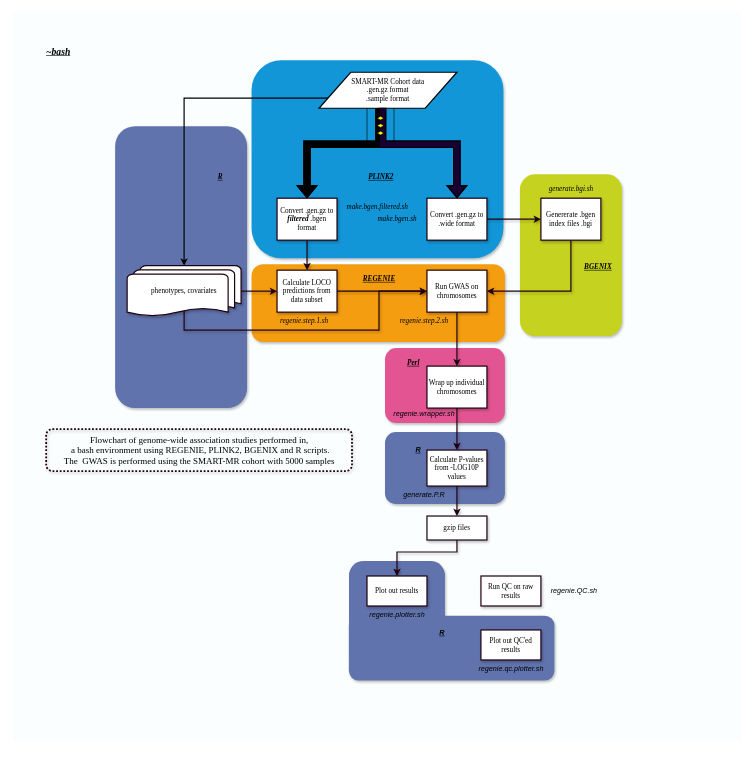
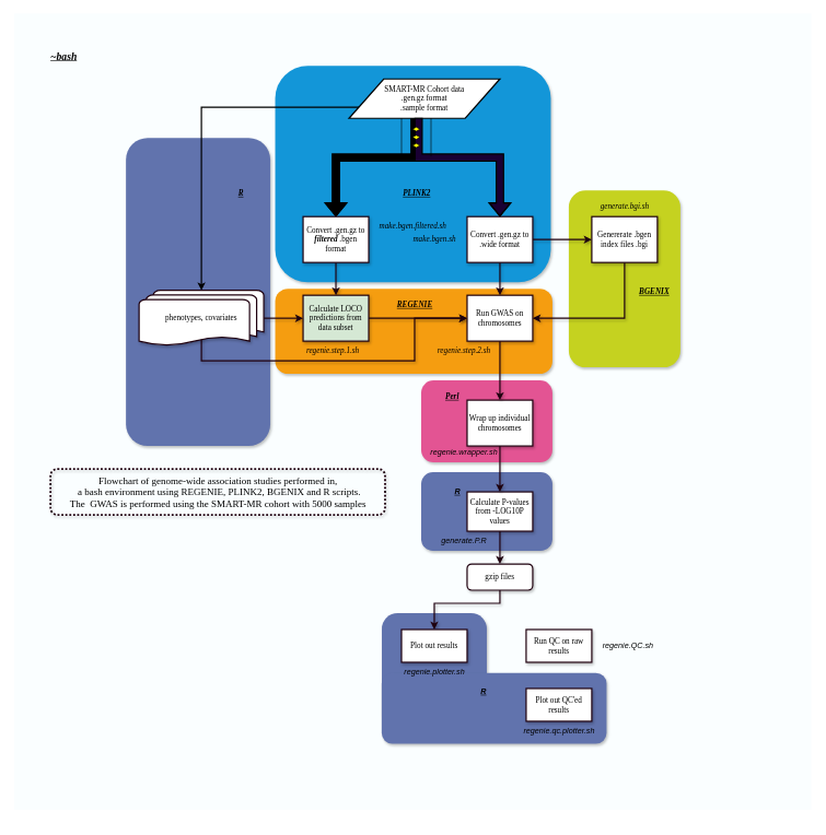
  <mxCell id="0" />
  <mxCell id="1" parent="0" />
  <mxCell id="2" value="" style="whiteSpace=wrap;html=1;aspect=fixed;strokeWidth=20;fontFamily=Georgia;fontColor=#000000;fillColor=#FAFEFF;strokeColor=none;sketch=0;" parent="1" vertex="1"><mxGeometry x="20.61" y="20" width="1215" height="1215" as="geometry" /></mxCell>
  <mxCell id="3" value="" style="whiteSpace=wrap;html=1;fontFamily=Georgia;fontColor=none;fillColor=#6173AD;strokeColor=none;sketch=0;glass=0;shadow=1;rounded=1;" parent="1" vertex="1"><mxGeometry x="581" y="935" width="160" height="175" as="geometry" /></mxCell>
  <mxCell id="4" value="" style="whiteSpace=wrap;html=1;fontFamily=Georgia;fontColor=none;fillColor=#6173AD;strokeColor=none;sketch=0;glass=0;shadow=1;rounded=1;" parent="1" vertex="1"><mxGeometry x="641" y="720" width="200" height="120" as="geometry" /></mxCell>
  <mxCell id="5" value="" style="whiteSpace=wrap;html=1;fontFamily=Georgia;fontColor=#000000;fillColor=#F59D10;strokeColor=none;sketch=0;glass=0;shadow=1;rounded=1;" parent="1" vertex="1"><mxGeometry x="418.5" y="440" width="422.5" height="130" as="geometry" /></mxCell>
  <mxCell id="6" value="" style="whiteSpace=wrap;html=1;fontFamily=Georgia;fontColor=#000000;fillColor=#C5D220;strokeColor=none;sketch=0;rounded=1;glass=0;shadow=1;" parent="1" vertex="1"><mxGeometry x="866" y="290" width="170" height="270" as="geometry" /></mxCell>
  <mxCell id="7" value="" style="whiteSpace=wrap;html=1;fontFamily=Georgia;fontColor=none;fillColor=#6173AD;strokeColor=none;sketch=0;glass=0;shadow=1;rounded=1;" parent="1" vertex="1"><mxGeometry x="191" y="210" width="220" height="470" as="geometry" /></mxCell>
  <mxCell id="8" value="" style="whiteSpace=wrap;html=1;fillColor=#1396D8;strokeColor=none;fontFamily=Georgia;sketch=0;glass=0;shadow=1;rounded=1;" parent="1" vertex="1"><mxGeometry x="418.5" y="100" width="420" height="330" as="geometry" /></mxCell>
  <mxCell id="9" style="edgeStyle=orthogonalEdgeStyle;orthogonalLoop=1;jettySize=auto;html=1;strokeColor=default;strokeWidth=2;fillColor=#000000;exitX=0;exitY=0.75;exitDx=0;exitDy=0;fontFamily=Georgia;rounded=0;sketch=0;" parent="1" source="10" target="27" edge="1"><mxGeometry relative="1" as="geometry" /></mxCell>
  <mxCell id="10" value="&lt;font&gt;SMART-MR Cohort data&lt;br&gt;.gen.gz format&lt;br&gt;.sample format&lt;/font&gt;" style="shape=parallelogram;html=1;strokeWidth=2;perimeter=parallelogramPerimeter;whiteSpace=wrap;arcSize=12;size=0.23;fontFamily=Georgia;strokeColor=default;sketch=0;" parent="1" vertex="1"><mxGeometry x="531" y="120" width="230" height="60" as="geometry" /></mxCell>
  <mxCell id="11" value="" style="shape=flexArrow;endArrow=classic;html=1;strokeWidth=2;strokeColor=default;fillColor=#000000;entryX=0.5;entryY=0;entryDx=0;entryDy=0;fontFamily=Georgia;rounded=0;sketch=0;" parent="1" target="13" edge="1"><mxGeometry width="50" height="50" relative="1" as="geometry"><mxPoint x="631" y="180" as="sourcePoint" /><mxPoint x="631" y="250" as="targetPoint" /><Array as="points"><mxPoint x="631" y="240" /><mxPoint x="511" y="240" /></Array></mxGeometry></mxCell>
  <mxCell id="12" value="" style="edgeStyle=orthogonalEdgeStyle;orthogonalLoop=1;jettySize=auto;html=1;strokeColor=#1F000F;strokeWidth=2;fillColor=#000000;fontFamily=Georgia;rounded=0;sketch=0;shadow=1;" parent="1" source="13" target="21" edge="1"><mxGeometry relative="1" as="geometry" /></mxCell>
  <mxCell id="13" value="Convert .gen.gz to &lt;i&gt;&lt;b&gt;filtered&lt;/b&gt; &lt;/i&gt;.bgen format" style="whiteSpace=wrap;html=1;absoluteArcSize=1;arcSize=14;strokeWidth=2;fillColor=#FFFFFF;fontFamily=Georgia;strokeColor=#1F000F;sketch=0;shadow=1;" parent="1" vertex="1"><mxGeometry x="461" y="330" width="100" height="70" as="geometry" /></mxCell>
+ <mxCell id="14" value="" style="edgeStyle=orthogonalEdgeStyle;orthogonalLoop=1;jettySize=auto;html=1;strokeColor=#1F000F;strokeWidth=2;fillColor=#000000;fontFamily=Georgia;rounded=0;sketch=0;shadow=1;" parent="1" source="16" target="22" edge="1"><mxGeometry relative="1" as="geometry" /></mxCell>
  <mxCell id="15" style="edgeStyle=orthogonalEdgeStyle;orthogonalLoop=1;jettySize=auto;html=1;strokeColor=#1F000F;strokeWidth=2;fillColor=#000000;fontFamily=Georgia;rounded=0;sketch=0;shadow=1;" parent="1" source="16" target="19" edge="1"><mxGeometry relative="1" as="geometry" /></mxCell>
  <mxCell id="16" value="Convert .gen.gz to .wide format" style="whiteSpace=wrap;html=1;absoluteArcSize=1;arcSize=14;strokeWidth=2;fillColor=#FFFFFF;fontFamily=Georgia;strokeColor=#1F000F;sketch=0;shadow=1;" parent="1" vertex="1"><mxGeometry x="711" y="330" width="100" height="70" as="geometry" /></mxCell>
  <mxCell id="17" value="" style="shape=flexArrow;endArrow=classic;html=1;strokeWidth=2;strokeColor=default;fillColor=#190033;entryX=0.5;entryY=0;entryDx=0;entryDy=0;exitX=0.461;exitY=0.983;exitDx=0;exitDy=0;exitPerimeter=0;fontFamily=Georgia;rounded=0;sketch=0;" parent="1" source="10" target="16" edge="1"><mxGeometry width="50" height="50" relative="1" as="geometry"><mxPoint x="641" y="190" as="sourcePoint" /><mxPoint x="521" y="340" as="targetPoint" /><Array as="points"><mxPoint x="637" y="240" /><mxPoint x="761" y="240" /></Array></mxGeometry></mxCell>
  <mxCell id="18" style="edgeStyle=orthogonalEdgeStyle;orthogonalLoop=1;jettySize=auto;html=1;entryX=1;entryY=0.5;entryDx=0;entryDy=0;strokeColor=#1F000F;strokeWidth=2;fillColor=#000000;fontFamily=Georgia;rounded=0;sketch=0;shadow=1;" parent="1" source="19" target="22" edge="1"><mxGeometry relative="1" as="geometry"><Array as="points"><mxPoint x="951" y="485" /></Array></mxGeometry></mxCell>
  <mxCell id="19" value="Genererate .bgen index files .bgi" style="whiteSpace=wrap;html=1;absoluteArcSize=1;arcSize=14;strokeWidth=2;fillColor=#FFFFFF;fontFamily=Georgia;strokeColor=#1F000F;sketch=0;shadow=1;" parent="1" vertex="1"><mxGeometry x="901" y="330" width="100" height="70" as="geometry" /></mxCell>
  <mxCell id="20" style="edgeStyle=orthogonalEdgeStyle;orthogonalLoop=1;jettySize=auto;html=1;entryX=0;entryY=0.5;entryDx=0;entryDy=0;strokeColor=#1F000F;strokeWidth=2;fillColor=#000000;fontFamily=Georgia;rounded=0;sketch=0;shadow=1;" parent="1" source="21" target="22" edge="1"><mxGeometry relative="1" as="geometry" /></mxCell>
- <mxCell id="21" value="Calculate LOCO predictions from data subset" style="whiteSpace=wrap;html=1;absoluteArcSize=1;arcSize=14;strokeWidth=2;fillColor=#FFFFFF;fontFamily=Georgia;strokeColor=#1F000F;sketch=0;shadow=1;" parent="1" vertex="1"><mxGeometry x="461" y="450" width="100" height="70" as="geometry" /></mxCell>
+ <mxCell id="21" value="Calculate LOCO predictions from data subset" style="whiteSpace=wrap;html=1;absoluteArcSize=1;arcSize=14;strokeWidth=2;fillColor=#d5e8d4;fontFamily=Georgia;strokeColor=#1F000F;sketch=0;shadow=1;" parent="1" vertex="1"><mxGeometry x="461" y="450" width="100" height="70" as="geometry" /></mxCell>
  <mxCell id="22" value="Run GWAS on chromosomes" style="whiteSpace=wrap;html=1;absoluteArcSize=1;arcSize=14;strokeWidth=2;fillColor=#FFFFFF;fontFamily=Georgia;strokeColor=#1F000F;sketch=0;shadow=1;" parent="1" vertex="1"><mxGeometry x="711" y="450" width="100" height="70" as="geometry" /></mxCell>
  <mxCell id="23" value="" style="edgeStyle=orthogonalEdgeStyle;orthogonalLoop=1;jettySize=auto;html=1;strokeColor=#1F000F;strokeWidth=2;fillColor=#000000;fontFamily=Georgia;rounded=0;sketch=0;shadow=1;" parent="1" source="24" target="29" edge="1"><mxGeometry relative="1" as="geometry" /></mxCell>
  <mxCell id="24" value="Calculate P-values from -LOG10P values" style="whiteSpace=wrap;html=1;absoluteArcSize=1;arcSize=14;strokeWidth=2;fillColor=#FFFFFF;fontFamily=Georgia;strokeColor=#1F000F;sketch=0;shadow=1;" parent="1" vertex="1"><mxGeometry x="711" y="750" width="100" height="60" as="geometry" /></mxCell>
  <mxCell id="25" value="" style="edgeStyle=orthogonalEdgeStyle;orthogonalLoop=1;jettySize=auto;html=1;strokeColor=#1F000F;strokeWidth=2;fillColor=#000000;fontFamily=Georgia;rounded=0;sketch=0;shadow=1;" parent="1" source="27" target="21" edge="1"><mxGeometry relative="1" as="geometry" /></mxCell>
  <mxCell id="26" style="edgeStyle=orthogonalEdgeStyle;orthogonalLoop=1;jettySize=auto;html=1;entryX=0;entryY=0.5;entryDx=0;entryDy=0;strokeColor=#1F000F;strokeWidth=2;fontFamily=Georgia;fontColor=#000000;fillColor=#000000;exitX=0.5;exitY=0.771;exitDx=0;exitDy=0;exitPerimeter=0;rounded=0;sketch=0;shadow=1;" parent="1" source="27" target="22" edge="1"><mxGeometry relative="1" as="geometry"><Array as="points"><mxPoint x="306" y="550" /><mxPoint x="631" y="550" /><mxPoint x="631" y="485" /></Array></mxGeometry></mxCell>
  <mxCell id="27" value="phenotypes, covariates" style="strokeWidth=2;html=1;shape=mxgraph.flowchart.multi-document;whiteSpace=wrap;fillColor=#FFFFFF;fontFamily=Georgia;strokeColor=#1F000F;sketch=0;shadow=1;" parent="1" vertex="1"><mxGeometry x="211" y="442.5" width="190" height="85" as="geometry" /></mxCell>
  <mxCell id="28" value="" style="edgeStyle=orthogonalEdgeStyle;orthogonalLoop=1;jettySize=auto;html=1;strokeColor=#1F000F;strokeWidth=2;fillColor=#000000;fontFamily=Georgia;entryX=0.5;entryY=0;entryDx=0;entryDy=0;rounded=0;sketch=0;shadow=1;" parent="1" source="29" target="30" edge="1"><mxGeometry relative="1" as="geometry"><mxPoint x="661" y="940" as="targetPoint" /><Array as="points"><mxPoint x="761" y="920" /><mxPoint x="661" y="920" /></Array></mxGeometry></mxCell>
- <mxCell id="29" value="gzip files" style="whiteSpace=wrap;html=1;absoluteArcSize=1;arcSize=14;strokeWidth=2;fillColor=#FFFFFF;fontFamily=Georgia;strokeColor=#1F000F;sketch=0;shadow=1;" parent="1" vertex="1"><mxGeometry x="711" y="860" width="100" height="40" as="geometry" /></mxCell>
+ <mxCell id="29" value="gzip files" style="whiteSpace=wrap;html=1;absoluteArcSize=1;arcSize=14;strokeWidth=2;fillColor=#FFFFFF;fontFamily=Georgia;strokeColor=#1F000F;sketch=0;shadow=1;rounded=1;" parent="1" vertex="1"><mxGeometry x="711" y="860" width="100" height="40" as="geometry" /></mxCell>
  <mxCell id="30" value="Plot out results" style="whiteSpace=wrap;html=1;absoluteArcSize=1;arcSize=14;strokeWidth=2;fillColor=#FFFFFF;fontFamily=Georgia;strokeColor=#1F000F;sketch=0;shadow=1;" parent="1" vertex="1"><mxGeometry x="611" y="960" width="100" height="50" as="geometry" /></mxCell>
  <mxCell id="31" value="Run QC on raw results" style="whiteSpace=wrap;html=1;absoluteArcSize=1;arcSize=14;strokeWidth=2;fillColor=#FFFFFF;fontFamily=Georgia;strokeColor=#1F000F;sketch=0;shadow=1;" parent="1" vertex="1"><mxGeometry x="801" y="960" width="100" height="50" as="geometry" /></mxCell>
  <mxCell id="32" value="&lt;i&gt;&lt;b&gt;&lt;u&gt;PLINK2&lt;/u&gt;&lt;/b&gt;&lt;/i&gt;" style="text;html=1;align=center;verticalAlign=middle;resizable=0;points=[];autosize=1;strokeColor=none;fillColor=none;fontFamily=Georgia;sketch=0;shadow=1;" parent="1" vertex="1"><mxGeometry x="598.5" y="280" width="70" height="30" as="geometry" /></mxCell>
  <mxCell id="33" value="" style="verticalLabelPosition=bottom;verticalAlign=top;html=1;shape=mxgraph.flowchart.parallel_mode;pointerEvents=1;fillColor=#FFFFFF;rotation=90;fontFamily=Georgia;strokeColor=default;sketch=0;" parent="1" vertex="1"><mxGeometry x="604.21" y="186.48" width="58.59" height="45" as="geometry" /></mxCell>
  <mxCell id="34" value="&lt;b style=&quot;&quot;&gt;&lt;i&gt;&lt;u&gt;R&lt;/u&gt;&lt;/i&gt;&lt;/b&gt;" style="text;html=1;align=center;verticalAlign=middle;resizable=0;points=[];autosize=1;strokeColor=none;fillColor=none;fontFamily=Georgia;fontColor=none;sketch=0;shadow=1;" parent="1" vertex="1"><mxGeometry y="280" width="30" height="30" as="geometry" x="351" /></mxCell>
  <mxCell id="35" value="&lt;i&gt;&lt;b&gt;&lt;u&gt;BGENIX&lt;/u&gt;&lt;/b&gt;&lt;/i&gt;" style="text;html=1;align=center;verticalAlign=middle;resizable=0;points=[];autosize=1;strokeColor=none;fillColor=none;fontFamily=Georgia;fontColor=#000000;sketch=0;shadow=1;" parent="1" vertex="1"><mxGeometry x="956" y="430" width="80" height="30" as="geometry" /></mxCell>
  <mxCell id="36" value="&lt;i&gt;&lt;b&gt;&lt;u&gt;REGENIE&lt;/u&gt;&lt;/b&gt;&lt;/i&gt;" style="text;html=1;align=center;verticalAlign=middle;resizable=0;points=[];autosize=1;strokeColor=none;fillColor=none;fontFamily=Georgia;fontColor=#000000;sketch=0;shadow=1;" parent="1" vertex="1"><mxGeometry x="591" y="450" width="80" height="30" as="geometry" /></mxCell>
  <mxCell id="37" value="&lt;i&gt;&lt;b&gt;&lt;u&gt;&lt;font style=&quot;font-size: 16px;&quot;&gt;~bash&lt;/font&gt;&lt;/u&gt;&lt;/b&gt;&lt;/i&gt;" style="text;html=1;align=center;verticalAlign=middle;resizable=0;points=[];autosize=1;strokeColor=none;fillColor=none;fontFamily=Georgia;fontColor=#000000;sketch=0;" parent="1" vertex="1"><mxGeometry x="61" y="70" width="70" height="30" as="geometry" /></mxCell>
  <mxCell id="38" value="" style="whiteSpace=wrap;html=1;fontFamily=Georgia;fontColor=none;fillColor=#6173AD;strokeColor=none;rotation=90;sketch=0;glass=0;shadow=1;rounded=1;" parent="1" vertex="1"><mxGeometry x="698.11" y="908.87" width="108.11" height="342.81" as="geometry" /></mxCell>
  <mxCell id="39" value="Plot out QC'ed results" style="whiteSpace=wrap;html=1;absoluteArcSize=1;arcSize=14;strokeWidth=2;fillColor=#FFFFFF;fontFamily=Georgia;strokeColor=#1F000F;sketch=0;shadow=1;" parent="1" vertex="1"><mxGeometry x="801" y="1050" width="100" height="50" as="geometry" /></mxCell>
  <mxCell id="40" value="&lt;font style=&quot;font-size: 15px;&quot;&gt;Flowchart of genome-wide association studies performed in,&lt;br&gt;&lt;font style=&quot;font-size: 15px;&quot;&gt;&amp;nbsp;a bash environment using REGENIE, PLINK2, BGENIX and R scripts. &lt;br&gt;&lt;/font&gt;The&amp;nbsp; GWAS is performed using the SMART-MR cohort with 5000 samples&lt;/font&gt;" style="text;html=1;align=center;verticalAlign=middle;resizable=0;points=[];autosize=1;strokeColor=#1F000F;fillColor=none;fontFamily=Georgia;dashed=1;dashPattern=1 1;sketch=0;strokeWidth=3;rounded=1;shadow=1;" parent="1" vertex="1"><mxGeometry x="76" y="715" width="510" height="70" as="geometry" /></mxCell>
  <mxCell id="41" value="make.bgen.filtered.sh" style="text;html=1;align=center;verticalAlign=middle;resizable=0;points=[];autosize=1;strokeColor=none;fillColor=none;fontFamily=Georgia;sketch=0;shadow=1;fontStyle=2" parent="1" vertex="1"><mxGeometry x="558.11" y="330" width="140" height="30" as="geometry" /></mxCell>
  <mxCell id="42" value="make.bgen.sh" style="text;html=1;align=center;verticalAlign=middle;resizable=0;points=[];autosize=1;strokeColor=none;fillColor=none;fontFamily=Georgia;sketch=0;shadow=1;fontStyle=2" parent="1" vertex="1"><mxGeometry x="611" y="350" width="100" height="30" as="geometry" /></mxCell>
  <mxCell id="43" value="generate.bgi.sh" style="text;html=1;align=center;verticalAlign=middle;resizable=0;points=[];autosize=1;strokeColor=none;fillColor=none;fontFamily=Georgia;sketch=0;shadow=1;fontStyle=2" parent="1" vertex="1"><mxGeometry x="896" y="300" width="110" height="30" as="geometry" /></mxCell>
  <mxCell id="44" value="regenie.step.1.sh" style="text;html=1;align=center;verticalAlign=middle;resizable=0;points=[];autosize=1;strokeColor=none;fillColor=none;fontFamily=Georgia;sketch=0;shadow=1;fontStyle=2" parent="1" vertex="1"><mxGeometry x="451" y="520" width="110" height="30" as="geometry" /></mxCell>
  <mxCell id="45" value="regenie.step.2.sh" style="text;html=1;align=center;verticalAlign=middle;resizable=0;points=[];autosize=1;strokeColor=none;fillColor=none;fontFamily=Georgia;sketch=0;shadow=1;fontStyle=2" parent="1" vertex="1"><mxGeometry x="651" y="520" width="110" height="30" as="geometry" /></mxCell>
  <mxCell id="46" value="" style="rounded=1;whiteSpace=wrap;html=1;strokeColor=none;fontFamily=Georgia;fillColor=#E35493;sketch=0;glass=0;shadow=1;" parent="1" vertex="1"><mxGeometry x="641" y="580" width="200" height="125" as="geometry" /></mxCell>
  <mxCell id="47" value="Wrap up individual chromosomes" style="whiteSpace=wrap;html=1;absoluteArcSize=1;arcSize=14;strokeWidth=2;fillColor=#FFFFFF;fontFamily=Georgia;strokeColor=#1F000F;sketch=0;shadow=1;" parent="1" vertex="1"><mxGeometry x="711" y="610" width="100" height="70" as="geometry" /></mxCell>
  <mxCell id="48" value="&lt;b&gt;&lt;i&gt;&lt;u&gt;Perl&lt;/u&gt;&lt;/i&gt;&lt;/b&gt;" style="text;html=1;align=center;verticalAlign=middle;resizable=0;points=[];autosize=1;strokeColor=none;fillColor=none;fontFamily=Georgia;sketch=0;shadow=1;" parent="1" vertex="1"><mxGeometry x="662.8" y="590" width="50" height="30" as="geometry" /></mxCell>
  <mxCell id="49" value="" style="edgeStyle=orthogonalEdgeStyle;orthogonalLoop=1;jettySize=auto;html=1;strokeColor=#1F000F;strokeWidth=2;fillColor=#000000;fontFamily=Georgia;rounded=0;sketch=0;shadow=1;" parent="1" source="22" target="47" edge="1"><mxGeometry relative="1" as="geometry" /></mxCell>
  <mxCell id="50" value="" style="edgeStyle=orthogonalEdgeStyle;orthogonalLoop=1;jettySize=auto;html=1;strokeColor=#1F000F;strokeWidth=2;fillColor=#000000;fontFamily=Georgia;rounded=0;sketch=0;shadow=1;" parent="1" source="47" target="24" edge="1"><mxGeometry relative="1" as="geometry" /></mxCell>
  <mxCell id="51" value="&lt;i&gt;regenie.wrapper.sh&lt;/i&gt;" style="text;html=1;align=center;verticalAlign=middle;resizable=0;points=[];autosize=1;strokeColor=none;fillColor=none;" parent="1" vertex="1"><mxGeometry x="641" y="675" width="130" height="30" as="geometry" /></mxCell>
  <mxCell id="52" value="&lt;i&gt;generate.P.R&lt;/i&gt;" style="text;html=1;align=center;verticalAlign=middle;resizable=0;points=[];autosize=1;strokeColor=none;fillColor=none;" parent="1" vertex="1"><mxGeometry x="661" y="810" width="90" height="30" as="geometry" /></mxCell>
  <mxCell id="53" value="&lt;i&gt;regenie.plotter.sh&lt;/i&gt;" style="text;html=1;align=center;verticalAlign=middle;resizable=0;points=[];autosize=1;strokeColor=none;fillColor=none;" parent="1" vertex="1"><mxGeometry x="601" y="1010" width="120" height="30" as="geometry" /></mxCell>
  <mxCell id="54" value="&lt;i&gt;regenie.QC.sh&lt;/i&gt;" style="text;html=1;align=center;verticalAlign=middle;resizable=0;points=[];autosize=1;strokeColor=none;fillColor=none;" parent="1" vertex="1"><mxGeometry x="906" y="970" width="100" height="30" as="geometry" /></mxCell>
  <mxCell id="55" value="&lt;i&gt;regenie.qc.plotter.sh&lt;/i&gt;" style="text;html=1;align=center;verticalAlign=middle;resizable=0;points=[];autosize=1;strokeColor=none;fillColor=none;" parent="1" vertex="1"><mxGeometry x="786" y="1100" width="130" height="30" as="geometry" /></mxCell>
  <mxCell id="56" value="&lt;i&gt;&lt;u&gt;&lt;b&gt;R&lt;/b&gt;&lt;/u&gt;&lt;/i&gt;" style="text;html=1;align=center;verticalAlign=middle;resizable=0;points=[];autosize=1;strokeColor=none;fillColor=none;rounded=1;shadow=1;glass=0;" parent="1" vertex="1"><mxGeometry x="681" y="735" width="30" height="30" as="geometry" /></mxCell>
  <mxCell id="57" value="&lt;i&gt;&lt;u&gt;&lt;b&gt;R&lt;/b&gt;&lt;/u&gt;&lt;/i&gt;" style="text;html=1;align=center;verticalAlign=middle;resizable=0;points=[];autosize=1;strokeColor=none;fillColor=none;rounded=1;shadow=1;glass=0;" parent="1" vertex="1"><mxGeometry x="721" y="1040" width="30" height="30" as="geometry" /></mxCell>
